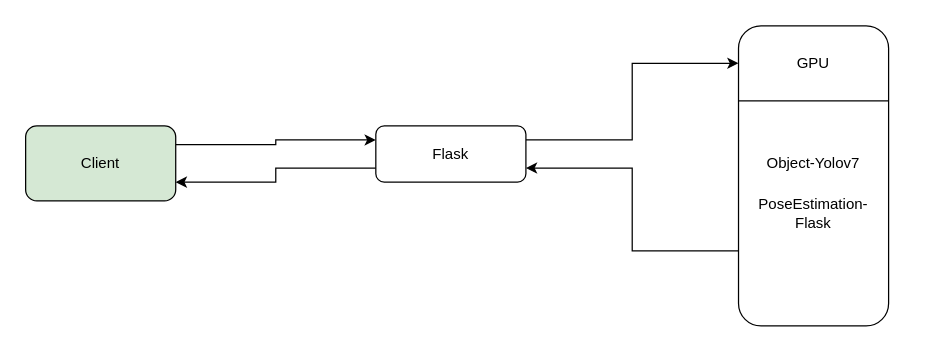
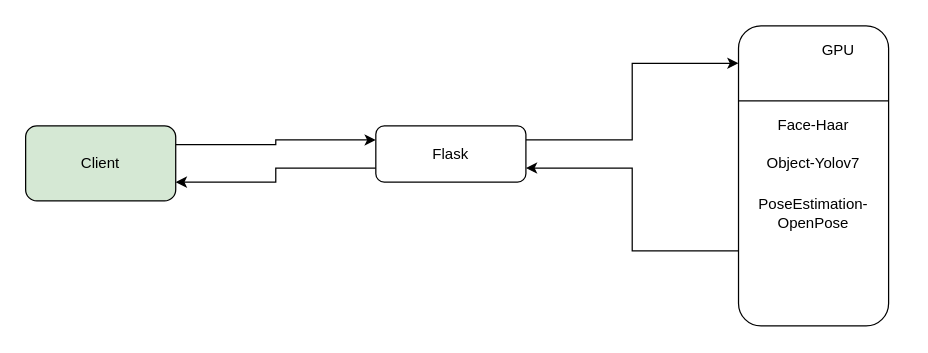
  <mxCell id="0" />
  <mxCell id="1" parent="0" />
  <mxCell id="2" style="edgeStyle=orthogonalEdgeStyle;rounded=0;orthogonalLoop=1;jettySize=auto;html=1;exitX=1;exitY=0.25;exitDx=0;exitDy=0;entryX=0;entryY=0.25;entryDx=0;entryDy=0;" edge="1" parent="1" source="3" target="8"><mxGeometry relative="1" as="geometry" /></mxCell>
  <mxCell id="3" value="Client" style="rounded=1;whiteSpace=wrap;html=1;fillColor=#d5e8d4;" parent="1" vertex="1"><mxGeometry x="20" y="100" width="120" height="60" as="geometry" /></mxCell>
  <mxCell id="4" style="edgeStyle=orthogonalEdgeStyle;rounded=0;orthogonalLoop=1;jettySize=auto;html=1;exitX=0;exitY=0.75;exitDx=0;exitDy=0;entryX=1;entryY=0.75;entryDx=0;entryDy=0;" edge="1" parent="1" source="5" target="8"><mxGeometry relative="1" as="geometry" /></mxCell>
  <mxCell id="5" value="" style="rounded=1;whiteSpace=wrap;html=1;" parent="1" vertex="1"><mxGeometry x="590" y="20" width="120" height="240" as="geometry" /></mxCell>
  <mxCell id="6" style="edgeStyle=orthogonalEdgeStyle;rounded=0;orthogonalLoop=1;jettySize=auto;html=1;exitX=0;exitY=0.75;exitDx=0;exitDy=0;entryX=1;entryY=0.75;entryDx=0;entryDy=0;" edge="1" parent="1" source="8" target="3"><mxGeometry relative="1" as="geometry" /></mxCell>
  <mxCell id="7" style="edgeStyle=orthogonalEdgeStyle;rounded=0;orthogonalLoop=1;jettySize=auto;html=1;exitX=1;exitY=0.25;exitDx=0;exitDy=0;entryX=0;entryY=0.125;entryDx=0;entryDy=0;entryPerimeter=0;" edge="1" parent="1" source="8" target="5"><mxGeometry relative="1" as="geometry" /></mxCell>
  <mxCell id="8" value="Flask" style="rounded=1;whiteSpace=wrap;html=1;" parent="1" vertex="1"><mxGeometry x="300" y="100" width="120" height="45" as="geometry" /></mxCell>
+ <mxCell id="9" value="Face-Haar" style="text;html=1;strokeColor=none;fillColor=none;align=center;verticalAlign=middle;whiteSpace=wrap;rounded=0;" parent="1" vertex="1"><mxGeometry x="620" y="90" width="60" height="20" as="geometry" /></mxCell>
  <mxCell id="10" value="Object-Yolov7" style="text;html=1;strokeColor=none;fillColor=none;align=center;verticalAlign=middle;whiteSpace=wrap;rounded=0;" parent="1" vertex="1"><mxGeometry x="590" y="120" width="120" height="20" as="geometry" /></mxCell>
- <mxCell id="11" value="PoseEstimation-&lt;br&gt;Flask" style="text;html=1;strokeColor=none;fillColor=none;align=center;verticalAlign=middle;whiteSpace=wrap;rounded=0;" parent="1" vertex="1"><mxGeometry x="580" y="160" width="140" height="20" as="geometry" /></mxCell>
- <mxCell id="12" value="GPU" style="text;html=1;strokeColor=none;fillColor=none;align=center;verticalAlign=middle;whiteSpace=wrap;rounded=0;" parent="1" vertex="1"><mxGeometry x="630" y="40" width="40" height="20" as="geometry" /></mxCell>
+ <mxCell id="11" value="PoseEstimation-&lt;br&gt;OpenPose" style="text;html=1;strokeColor=none;fillColor=none;align=center;verticalAlign=middle;whiteSpace=wrap;rounded=0;" parent="1" vertex="1"><mxGeometry x="580" y="160" width="140" height="20" as="geometry" /></mxCell>
+ <mxCell id="12" value="GPU" style="text;html=1;strokeColor=none;fillColor=none;align=center;verticalAlign=middle;whiteSpace=wrap;rounded=0;" parent="1" vertex="1"><mxGeometry x="650" y="30" width="40" height="20" as="geometry" /></mxCell>
  <mxCell id="13" value="" style="endArrow=none;html=1;exitX=0;exitY=0.25;exitDx=0;exitDy=0;entryX=1;entryY=0.25;entryDx=0;entryDy=0;" parent="1" source="5" target="5" edge="1"><mxGeometry width="50" height="50" relative="1" as="geometry"><mxPoint x="560" y="190" as="sourcePoint" /><mxPoint x="610" y="140" as="targetPoint" /></mxGeometry></mxCell>
